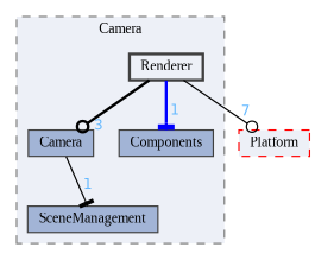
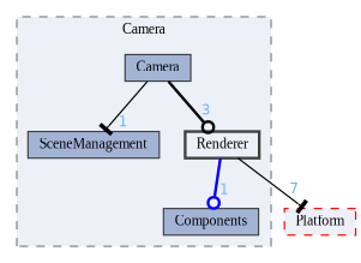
  digraph {
    compound=true
    fontname="Liberation Serif"
    node [color=grey25 fillcolor="#a2b4d6" fontname="Liberation Serif" fontsize=10 shape=box style=filled]
    edge [arrowhead=tee color=black fontcolor=steelblue1 fontname="Liberation Serif" fontsize=10 headlabel=1 labeldistance=1.5 labelfontname=Helvetica labelfontsize=10 style=solid]
    n1 [height=0.2 label=SceneManagement width=0.4]
    n2 [height=0.2 label=Camera width=0.4]
    n3 [height=0.2 label=Components width=0.4]
    n4 [fillcolor="#edf0f7" height=0.2 label=Renderer style="filled,bold" width=0.4]
    n5 [color=red fillcolor="#edf0f7" height=0.2 label=Platform style="filled,dashed" width=0.4]
    subgraph cluster_1 {
      bgcolor="#edf0f7"
      fontsize=10
      label=Camera
      pencolor=grey50
      style="filled,dashed"
      n1
      n2
      n3
      n4
    }
    n2 -> n1
-   n4 -> n2 [arrowhead=odot headlabel=3 style=bold]
-   n4 -> n3 [color=blue style=bold]
-   n4 -> n5 [arrowhead=odot headlabel=7]
+   n2 -> n4 [arrowhead=odot headlabel=3 style=bold]
+   n4 -> n3 [arrowhead=odot color=blue style=bold]
+   n4 -> n5 [headlabel=7]
  }
